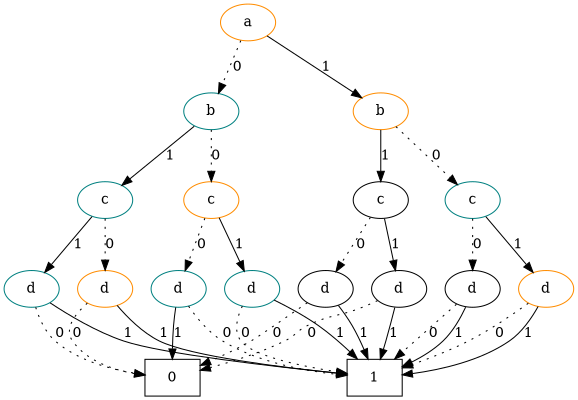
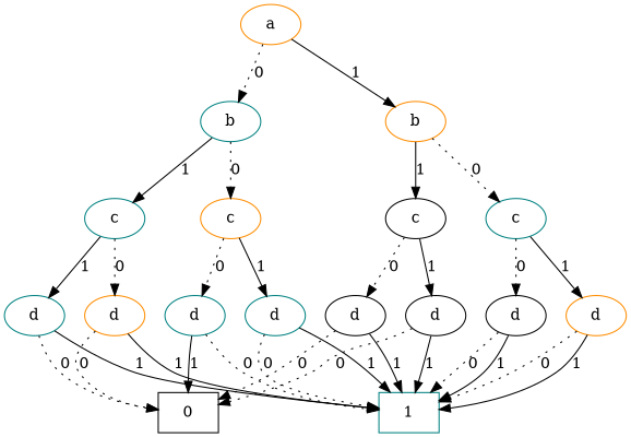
  digraph {
    node [color=teal]
    edge [style=dotted]
    n1 [label=a color=darkorange]
    n2 [label=b]
    n3 [label=b color=darkorange]
    n4 [label=c color=darkorange]
    n5 [label=c]
    n6 [label=c]
    n7 [label=c color=black]
    n8 [label=d]
    n9 [label=d]
    n10 [label=d color=darkorange]
    n11 [label=d]
    n12 [label=d color=black]
    n13 [label=d color=darkorange]
    n14 [label=d color=black]
    n15 [label=d color=black]
    n16 [label=0 shape=box color=black]
-   n17 [label=1 shape=box color=black]
+   n17 [label=1 shape=box]
    subgraph sub_1 {
      rank=same
      n1
    }
    subgraph sub_2 {
      rank=same
      n2
      n3
    }
    subgraph sub_3 {
      rank=same
      n4
      n5
      n6
      n7
    }
    subgraph sub_4 {
      rank=same
      n8
      n9
      n10
      n11
      n12
      n13
      n14
      n15
    }
    n1 -> n2 [label=0]
    n1 -> n3 [label=1 style=solid]
    n2 -> n4 [label=0]
    n2 -> n5 [label=1 style=solid]
    n3 -> n6 [label=0]
    n3 -> n7 [label=1 style=solid]
    n4 -> n8 [label=0]
    n4 -> n9 [label=1 style=solid]
    n5 -> n10 [label=0]
    n5 -> n11 [label=1 style=solid]
    n6 -> n12 [label=0]
    n6 -> n13 [label=1 style=solid]
    n7 -> n14 [label=0]
    n7 -> n15 [label=1 style=solid]
    n8 -> n16 [label=1 style=solid]
    n8 -> n17 [label=0]
    n9 -> n17 [label=0]
    n9 -> n17 [label=1 style=solid]
    n10 -> n16 [label=0]
    n10 -> n17 [label=1 style=solid]
    n11 -> n16 [label=0]
    n11 -> n17 [label=1 style=solid]
    n12 -> n17 [label=0]
    n12 -> n17 [label=1 style=solid]
    n13 -> n17 [label=0]
    n13 -> n17 [label=1 style=solid]
    n14 -> n16 [label=0]
    n14 -> n17 [label=1 style=solid]
    n15 -> n16 [label=0]
    n15 -> n17 [label=1 style=solid]
  }
